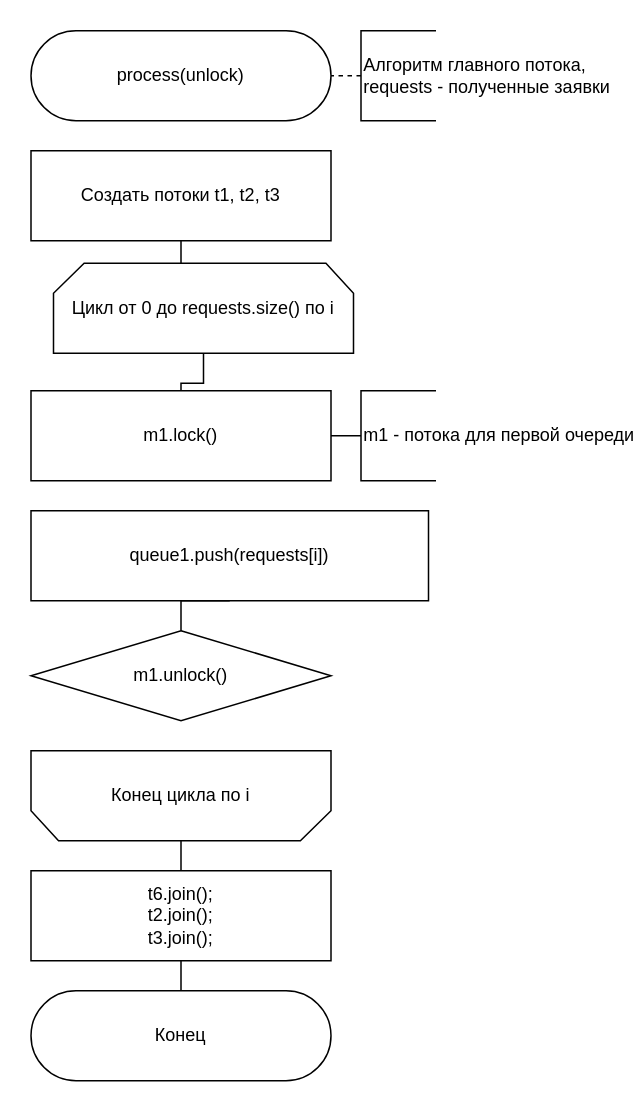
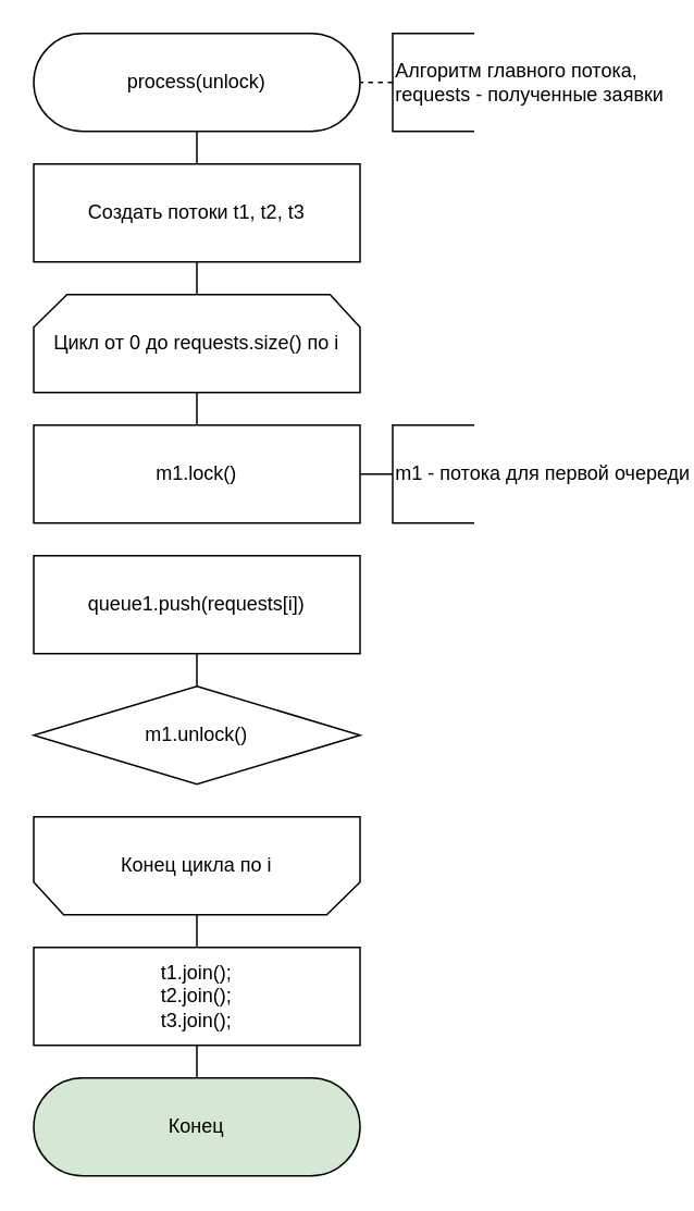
  <mxCell id="0" />
  <mxCell id="1" parent="0" />
+ <mxCell id="2" value="" style="edgeStyle=orthogonalEdgeStyle;rounded=0;orthogonalLoop=1;jettySize=auto;html=1;endArrow=none;" edge="1" parent="1" source="3" target="7"><mxGeometry relative="1" as="geometry" /></mxCell>
  <mxCell id="3" value="process(unlock)" style="rounded=1;whiteSpace=wrap;html=1;arcSize=50;" parent="1" vertex="1"><mxGeometry x="20" y="20" width="200" height="60" as="geometry" /></mxCell>
  <mxCell id="4" value="Алгоритм главного потока,&lt;br&gt;requests - полученные заявки" style="strokeWidth=1;html=1;shape=mxgraph.flowchart.annotation_1;align=left;pointerEvents=1;" parent="1" vertex="1"><mxGeometry x="240" y="20" width="50" height="60" as="geometry" /></mxCell>
  <mxCell id="5" value="" style="endArrow=none;dashed=1;html=1;exitX=0;exitY=0.5;exitDx=0;exitDy=0;exitPerimeter=0;entryX=1;entryY=0.5;entryDx=0;entryDy=0;" parent="1" source="4" target="3" edge="1"><mxGeometry width="50" height="50" relative="1" as="geometry"><mxPoint x="350" y="200" as="sourcePoint" /><mxPoint x="200" y="50" as="targetPoint" /></mxGeometry></mxCell>
  <mxCell id="6" value="" style="edgeStyle=orthogonalEdgeStyle;rounded=0;orthogonalLoop=1;jettySize=auto;html=1;endArrow=none;" edge="1" parent="1" source="7" target="9"><mxGeometry relative="1" as="geometry" /></mxCell>
  <mxCell id="7" value="Создать потоки t1, t2, t3" style="rounded=0;whiteSpace=wrap;html=1;" vertex="1" parent="1"><mxGeometry x="20" y="100" width="200" height="60" as="geometry" /></mxCell>
  <mxCell id="8" value="" style="edgeStyle=orthogonalEdgeStyle;rounded=0;orthogonalLoop=1;jettySize=auto;html=1;endArrow=none;" edge="1" parent="1" source="9" target="11"><mxGeometry relative="1" as="geometry" /></mxCell>
- <mxCell id="9" value="Цикл от 0 до requests.size() по i" style="strokeWidth=1;html=1;shape=stencil(rZVNb4MwDIZ/Ta5VIFoFxynrTlUvPeycUndEhQQF2q7/vikuGh+DMa8SB/wa3gcbW2FClqkqgIXcqByYeGNhuLa28MJa57ryob9NMbHkGF4wjCMMVVlAUqF2Vk6rXQaYKStnj3DR++rhoE0KDl3FivFX/8z9EjKxxngTbU3ZybTy3kxp49/lX2jGFy+IuT5ijApPyKEC11G/y9ugwMJ3MimYR9oSSN2KGu5vpI+/kwIaaUXpXp8VzIRtCHXxBQ97uDiayduSeDG1OlIvm60jVDfCE9IrYwso5E4lx09nT2b/41cW6r7cg0STzu0ZWkPXm++pBjQOmTYthyj+r0OvgU+wWBIs+JMdKGVQ/kaS2RImhtbrg4mo1ZExEvJgHUzM10FnGZ4jY6M7MKhVPNdq4QY=);whiteSpace=wrap;" vertex="1" parent="1"><mxGeometry x="35" y="175" width="200" height="60" as="geometry" /></mxCell>
+ <mxCell id="9" value="Цикл от 0 до requests.size() по i" style="strokeWidth=1;html=1;shape=stencil(rZVNb4MwDIZ/Ta5VIFoFxynrTlUvPeycUndEhQQF2q7/vikuGh+DMa8SB/wa3gcbW2FClqkqgIXcqByYeGNhuLa28MJa57ryob9NMbHkGF4wjCMMVVlAUqF2Vk6rXQaYKStnj3DR++rhoE0KDl3FivFX/8z9EjKxxngTbU3ZybTy3kxp49/lX2jGFy+IuT5ijApPyKEC11G/y9ugwMJ3MimYR9oSSN2KGu5vpI+/kwIaaUXpXp8VzIRtCHXxBQ97uDiayduSeDG1OlIvm60jVDfCE9IrYwso5E4lx09nT2b/41cW6r7cg0STzu0ZWkPXm++pBjQOmTYthyj+r0OvgU+wWBIs+JMdKGVQ/kaS2RImhtbrg4mo1ZExEvJgHUzM10FnGZ4jY6M7MKhVPNdq4QY=);whiteSpace=wrap;" vertex="1" parent="1"><mxGeometry x="20" y="180" width="200" height="60" as="geometry" /></mxCell>
  <mxCell id="10" value="" style="edgeStyle=orthogonalEdgeStyle;rounded=0;orthogonalLoop=1;jettySize=auto;html=1;endArrow=none;" edge="1" parent="1" source="11" target="20"><mxGeometry relative="1" as="geometry" /></mxCell>
  <mxCell id="11" value="m1.lock()" style="rounded=0;whiteSpace=wrap;html=1;" vertex="1" parent="1"><mxGeometry x="20" y="260" width="200" height="60" as="geometry" /></mxCell>
  <mxCell id="12" style="edgeStyle=orthogonalEdgeStyle;rounded=0;orthogonalLoop=1;jettySize=auto;html=1;exitX=0.5;exitY=1;exitDx=0;exitDy=0;entryX=0.5;entryY=0;entryDx=0;entryDy=0;endArrow=none;" edge="1" parent="1" source="13" target="14"><mxGeometry relative="1" as="geometry" /></mxCell>
- <mxCell id="13" value="queue1.push(requests[i]&lt;span style=&quot;color: #d6bb9a&quot;&gt;&lt;/span&gt;)" style="rounded=0;whiteSpace=wrap;html=1;" vertex="1" parent="1"><mxGeometry x="20" y="340" width="265" height="60" as="geometry" /></mxCell>
+ <mxCell id="13" value="queue1.push(requests[i]&lt;span style=&quot;color: #d6bb9a&quot;&gt;&lt;/span&gt;)" style="rounded=0;whiteSpace=wrap;html=1;" vertex="1" parent="1"><mxGeometry x="20" y="340" width="200" height="60" as="geometry" /></mxCell>
  <mxCell id="14" value="m1.unlock()" style="rhombus;whiteSpace=wrap;html=1;" vertex="1" parent="1"><mxGeometry x="20" y="420" width="200" height="60" as="geometry" /></mxCell>
  <mxCell id="15" style="edgeStyle=orthogonalEdgeStyle;rounded=0;orthogonalLoop=1;jettySize=auto;html=1;exitX=0.5;exitY=0;exitDx=0;exitDy=0;exitPerimeter=0;entryX=0.5;entryY=0;entryDx=0;entryDy=0;endArrow=none;" edge="1" parent="1" source="16" target="18"><mxGeometry relative="1" as="geometry" /></mxCell>
  <mxCell id="16" value="Конец цикла по i" style="strokeWidth=1;html=1;shape=stencil(rZVNb4MwDIZ/Ta5VIFoFxynrTlUvPeycUndEhQQF2q7/vikuGh+DMa8SB/wa3gcbW2FClqkqgIXcqByYeGNhuLa28MJa57ryob9NMbHkGF4wjCMMVVlAUqF2Vk6rXQaYKStnj3DR++rhoE0KDl3FivFX/8z9EjKxxngTbU3ZybTy3kxp49/lX2jGFy+IuT5ijApPyKEC11G/y9ugwMJ3MimYR9oSSN2KGu5vpI+/kwIaaUXpXp8VzIRtCHXxBQ97uDiayduSeDG1OlIvm60jVDfCE9IrYwso5E4lx09nT2b/41cW6r7cg0STzu0ZWkPXm++pBjQOmTYthyj+r0OvgU+wWBIs+JMdKGVQ/kaS2RImhtbrg4mo1ZExEvJgHUzM10FnGZ4jY6M7MKhVPNdq4QY=);whiteSpace=wrap;direction=west;" vertex="1" parent="1"><mxGeometry x="20" y="500" width="200" height="60" as="geometry" /></mxCell>
  <mxCell id="17" value="" style="edgeStyle=orthogonalEdgeStyle;rounded=0;orthogonalLoop=1;jettySize=auto;html=1;endArrow=none;" edge="1" parent="1" source="18" target="19"><mxGeometry relative="1" as="geometry" /></mxCell>
- <mxCell id="18" value="t6.join();&lt;br&gt;t2.join();&lt;br&gt;t3.join();" style="rounded=0;whiteSpace=wrap;html=1;" vertex="1" parent="1"><mxGeometry x="20" y="580" width="200" height="60" as="geometry" /></mxCell>
- <mxCell id="19" value="Конец" style="rounded=1;whiteSpace=wrap;html=1;arcSize=50;" vertex="1" parent="1"><mxGeometry x="20" y="660" width="200" height="60" as="geometry" /></mxCell>
+ <mxCell id="18" value="t1.join();&lt;br&gt;t2.join();&lt;br&gt;t3.join();" style="rounded=0;whiteSpace=wrap;html=1;" vertex="1" parent="1"><mxGeometry x="20" y="580" width="200" height="60" as="geometry" /></mxCell>
+ <mxCell id="19" value="Конец" style="rounded=1;whiteSpace=wrap;html=1;arcSize=50;fillColor=#d5e8d4;" vertex="1" parent="1"><mxGeometry x="20" y="660" width="200" height="60" as="geometry" /></mxCell>
  <mxCell id="20" value="m1 - потока для первой очереди" style="strokeWidth=1;html=1;shape=mxgraph.flowchart.annotation_1;align=left;pointerEvents=1;" vertex="1" parent="1"><mxGeometry x="240" y="260" width="50" height="60" as="geometry" /></mxCell>
